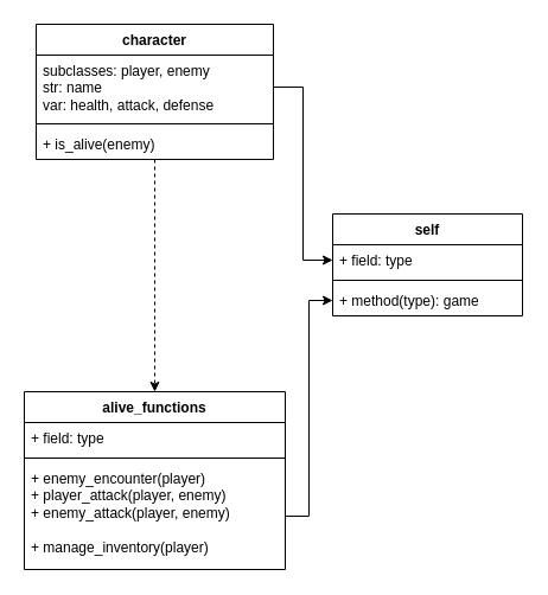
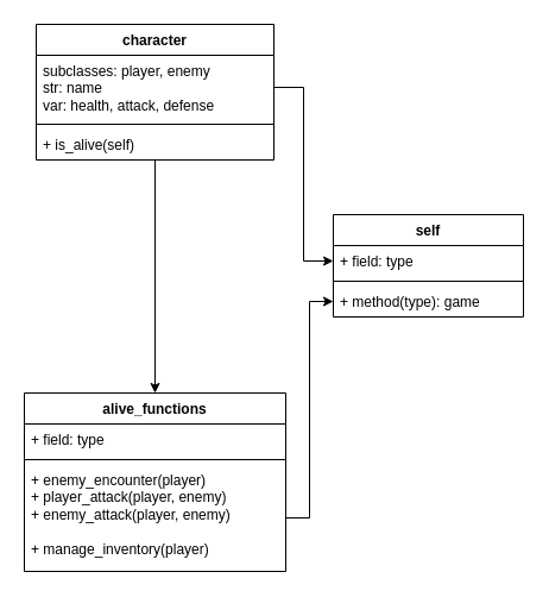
  <mxCell id="0" />
  <mxCell id="1" parent="0" />
  <mxCell id="2" value="self" style="swimlane;fontStyle=1;align=center;verticalAlign=top;childLayout=stackLayout;horizontal=1;startSize=26;horizontalStack=0;resizeParent=1;resizeParentMax=0;resizeLast=0;collapsible=1;marginBottom=0;whiteSpace=wrap;html=1;" vertex="1" parent="1"><mxGeometry x="280" y="180" width="160" height="86" as="geometry" /></mxCell>
  <mxCell id="3" value="+ field: type" style="text;strokeColor=none;fillColor=none;align=left;verticalAlign=top;spacingLeft=4;spacingRight=4;overflow=hidden;rotatable=0;points=[[0,0.5],[1,0.5]];portConstraint=eastwest;whiteSpace=wrap;html=1;" vertex="1" parent="2"><mxGeometry y="26" width="160" height="26" as="geometry" /></mxCell>
  <mxCell id="4" value="" style="line;strokeWidth=1;fillColor=none;align=left;verticalAlign=middle;spacingTop=-1;spacingLeft=3;spacingRight=3;rotatable=0;labelPosition=right;points=[];portConstraint=eastwest;strokeColor=inherit;" vertex="1" parent="2"><mxGeometry y="52" width="160" height="8" as="geometry" /></mxCell>
  <mxCell id="5" value="+ method(type): game" style="text;strokeColor=none;fillColor=none;align=left;verticalAlign=top;spacingLeft=4;spacingRight=4;overflow=hidden;rotatable=0;points=[[0,0.5],[1,0.5]];portConstraint=eastwest;whiteSpace=wrap;html=1;" vertex="1" parent="2"><mxGeometry y="60" width="160" height="26" as="geometry" /></mxCell>
- <mxCell id="6" style="edgeStyle=orthogonalEdgeStyle;rounded=0;orthogonalLoop=1;jettySize=auto;html=1;entryX=0.5;entryY=0;entryDx=0;entryDy=0;dashed=1;" edge="1" parent="1" source="7" target="11"><mxGeometry relative="1" as="geometry" /></mxCell>
+ <mxCell id="6" style="edgeStyle=orthogonalEdgeStyle;rounded=0;orthogonalLoop=1;jettySize=auto;html=1;entryX=0.5;entryY=0;entryDx=0;entryDy=0;" edge="1" parent="1" source="7" target="11"><mxGeometry relative="1" as="geometry" /></mxCell>
  <mxCell id="7" value="character" style="swimlane;fontStyle=1;align=center;verticalAlign=top;childLayout=stackLayout;horizontal=1;startSize=26;horizontalStack=0;resizeParent=1;resizeParentMax=0;resizeLast=0;collapsible=1;marginBottom=0;whiteSpace=wrap;html=1;" vertex="1" parent="1"><mxGeometry x="30" y="20" width="200" height="114" as="geometry" /></mxCell>
  <mxCell id="8" value="subclasses: player, enemy&lt;br&gt;str: name&lt;br&gt;var: health, attack, defense" style="text;strokeColor=none;fillColor=none;align=left;verticalAlign=top;spacingLeft=4;spacingRight=4;overflow=hidden;rotatable=0;points=[[0,0.5],[1,0.5]];portConstraint=eastwest;whiteSpace=wrap;html=1;" vertex="1" parent="7"><mxGeometry y="26" width="200" height="54" as="geometry" /></mxCell>
  <mxCell id="9" value="" style="line;strokeWidth=1;fillColor=none;align=left;verticalAlign=middle;spacingTop=-1;spacingLeft=3;spacingRight=3;rotatable=0;labelPosition=right;points=[];portConstraint=eastwest;strokeColor=inherit;" vertex="1" parent="7"><mxGeometry y="80" width="200" height="8" as="geometry" /></mxCell>
- <mxCell id="10" value="+ is_alive(enemy)" style="text;strokeColor=none;fillColor=none;align=left;verticalAlign=top;spacingLeft=4;spacingRight=4;overflow=hidden;rotatable=0;points=[[0,0.5],[1,0.5]];portConstraint=eastwest;whiteSpace=wrap;html=1;" vertex="1" parent="7"><mxGeometry y="88" width="200" height="26" as="geometry" /></mxCell>
+ <mxCell id="10" value="+ is_alive(self)" style="text;strokeColor=none;fillColor=none;align=left;verticalAlign=top;spacingLeft=4;spacingRight=4;overflow=hidden;rotatable=0;points=[[0,0.5],[1,0.5]];portConstraint=eastwest;whiteSpace=wrap;html=1;" vertex="1" parent="7"><mxGeometry y="88" width="200" height="26" as="geometry" /></mxCell>
  <mxCell id="11" value="alive_functions" style="swimlane;fontStyle=1;align=center;verticalAlign=top;childLayout=stackLayout;horizontal=1;startSize=26;horizontalStack=0;resizeParent=1;resizeParentMax=0;resizeLast=0;collapsible=1;marginBottom=0;whiteSpace=wrap;html=1;" vertex="1" parent="1"><mxGeometry x="20" y="330" width="220" height="150" as="geometry" /></mxCell>
  <mxCell id="12" value="+ field: type" style="text;strokeColor=none;fillColor=none;align=left;verticalAlign=top;spacingLeft=4;spacingRight=4;overflow=hidden;rotatable=0;points=[[0,0.5],[1,0.5]];portConstraint=eastwest;whiteSpace=wrap;html=1;" vertex="1" parent="11"><mxGeometry y="26" width="220" height="26" as="geometry" /></mxCell>
  <mxCell id="13" value="" style="line;strokeWidth=1;fillColor=none;align=left;verticalAlign=middle;spacingTop=-1;spacingLeft=3;spacingRight=3;rotatable=0;labelPosition=right;points=[];portConstraint=eastwest;strokeColor=inherit;" vertex="1" parent="11"><mxGeometry y="52" width="220" height="8" as="geometry" /></mxCell>
  <mxCell id="14" value="+ enemy_encounter(player)&lt;div&gt;+ player_attack(player, enemy)&lt;/div&gt;&lt;div&gt;+ enemy_attack(player, enemy)&lt;/div&gt;&lt;div&gt;&lt;br&gt;&lt;/div&gt;&lt;div&gt;+ manage_inventory(player)&lt;/div&gt;" style="text;strokeColor=none;fillColor=none;align=left;verticalAlign=top;spacingLeft=4;spacingRight=4;overflow=hidden;rotatable=0;points=[[0,0.5],[1,0.5]];portConstraint=eastwest;whiteSpace=wrap;html=1;" vertex="1" parent="11"><mxGeometry y="60" width="220" height="90" as="geometry" /></mxCell>
  <mxCell id="15" style="edgeStyle=orthogonalEdgeStyle;rounded=0;orthogonalLoop=1;jettySize=auto;html=1;entryX=0;entryY=0.5;entryDx=0;entryDy=0;" edge="1" parent="1" source="14" target="5"><mxGeometry relative="1" as="geometry" /></mxCell>
  <mxCell id="16" style="edgeStyle=orthogonalEdgeStyle;rounded=0;orthogonalLoop=1;jettySize=auto;html=1;entryX=0;entryY=0.5;entryDx=0;entryDy=0;" edge="1" parent="1" source="8" target="3"><mxGeometry relative="1" as="geometry" /></mxCell>
